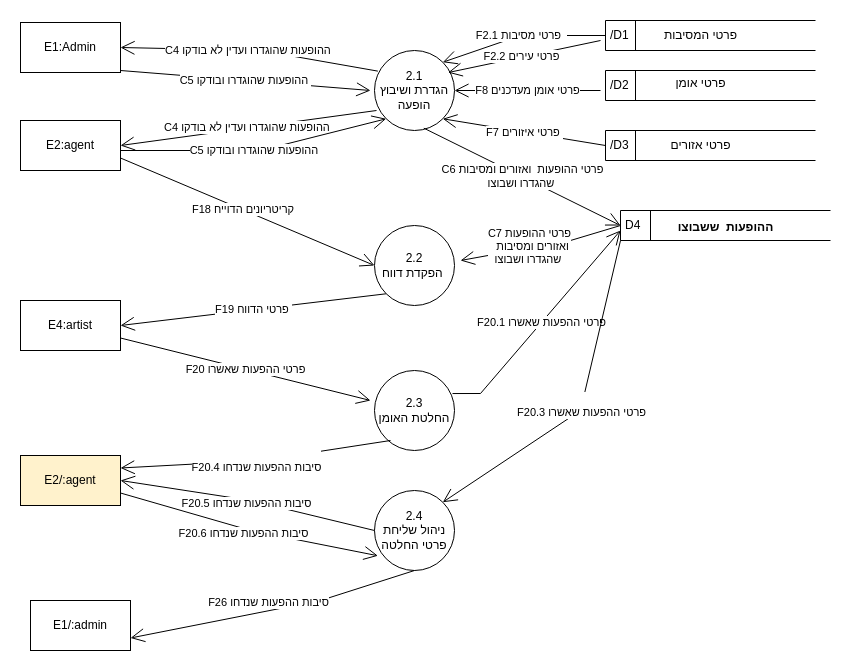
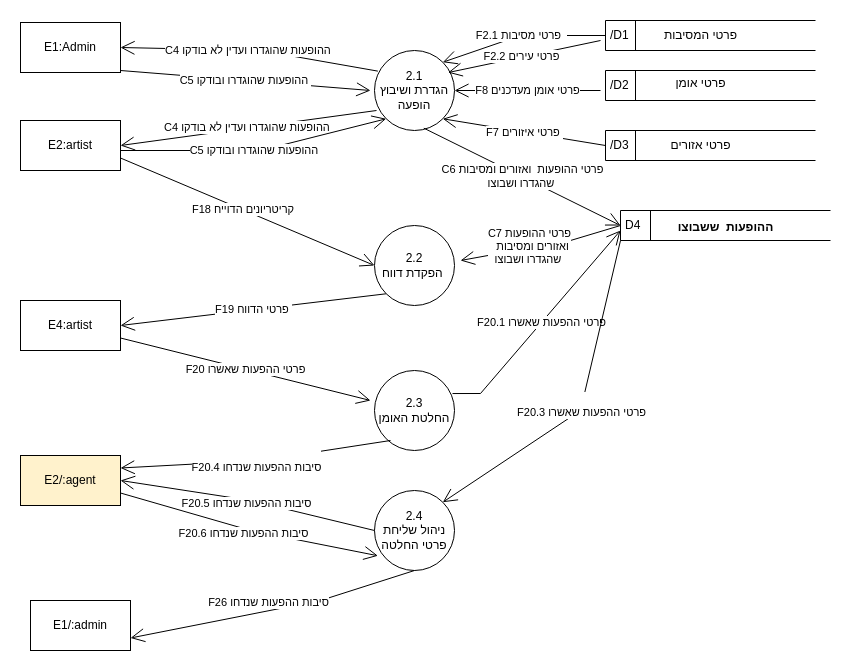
  <mxCell id="0" />
  <mxCell id="1" parent="0" />
  <mxCell id="2" value="F19 פרטי הדווח&amp;nbsp;" style="endArrow=open;endFill=1;endSize=12;html=1;rounded=0;entryX=1;entryY=0.5;entryDx=0;entryDy=0;exitX=0;exitY=1;exitDx=0;exitDy=0;" parent="1" source="6" target="5" edge="1"><mxGeometry x="0.0" width="160" relative="1" as="geometry"><mxPoint x="300" y="490" as="sourcePoint" /><mxPoint x="570" y="460" as="targetPoint" /><mxPoint as="offset" /></mxGeometry></mxCell>
  <mxCell id="3" value="" style="endArrow=open;endFill=1;endSize=12;html=1;rounded=0;entryX=0;entryY=0.5;entryDx=0;entryDy=0;exitX=1;exitY=0.75;exitDx=0;exitDy=0;" parent="1" source="9" target="6" edge="1"><mxGeometry width="160" relative="1" as="geometry"><mxPoint x="150" y="265" as="sourcePoint" /><mxPoint x="300" y="460" as="targetPoint" /><Array as="points" /></mxGeometry></mxCell>
  <mxCell id="4" value="F18 קריטריונים הדוייח&amp;nbsp;" style="edgeLabel;html=1;align=center;verticalAlign=middle;resizable=0;points=[];" parent="3" vertex="1" connectable="0"><mxGeometry x="-0.04" relative="1" as="geometry"><mxPoint x="2" as="offset" /></mxGeometry></mxCell>
  <mxCell id="5" value="E4:artist" style="html=1;dashed=0;whiteSpace=wrap;" parent="1" vertex="1"><mxGeometry x="20" y="300" width="100" height="50" as="geometry" /></mxCell>
  <mxCell id="6" value="2.2&lt;br&gt;הפקדת דווח&amp;nbsp;" style="shape=ellipse;html=1;dashed=0;whiteSpace=wrap;aspect=fixed;perimeter=ellipsePerimeter;" parent="1" vertex="1"><mxGeometry x="374" y="225" width="80" height="80" as="geometry" /></mxCell>
  <mxCell id="7" value="2.4&lt;br&gt;ניהול שליחת פרטי החלטה" style="shape=ellipse;html=1;dashed=0;whiteSpace=wrap;aspect=fixed;perimeter=ellipsePerimeter;" parent="1" vertex="1"><mxGeometry x="374" y="490" width="80" height="80" as="geometry" /></mxCell>
  <mxCell id="8" value="F20.5 סיבות ההפעות&amp;nbsp;שנדחו" style="endArrow=open;endFill=1;endSize=12;html=1;rounded=0;entryX=1;entryY=0.5;entryDx=0;entryDy=0;exitX=0;exitY=0.5;exitDx=0;exitDy=0;" parent="1" source="7" target="10" edge="1"><mxGeometry x="0.009" y="4" width="160" relative="1" as="geometry"><mxPoint x="330" y="643" as="sourcePoint" /><mxPoint x="410" y="655" as="targetPoint" /><Array as="points"><mxPoint x="250" y="500" /></Array><mxPoint as="offset" /></mxGeometry></mxCell>
- <mxCell id="9" value="E2:agent" style="html=1;dashed=0;whiteSpace=wrap;" parent="1" vertex="1"><mxGeometry x="20" y="120" width="100" height="50" as="geometry" /></mxCell>
+ <mxCell id="9" value="E2:artist" style="html=1;dashed=0;whiteSpace=wrap;" parent="1" vertex="1"><mxGeometry x="20" y="120" width="100" height="50" as="geometry" /></mxCell>
  <mxCell id="10" value="E2/:agent" style="html=1;dashed=0;whiteSpace=wrap;fillColor=#fff2cc;" parent="1" vertex="1"><mxGeometry x="20" y="455" width="100" height="50" as="geometry" /></mxCell>
  <mxCell id="11" value="E1/:admin" style="html=1;dashed=0;whiteSpace=wrap;" parent="1" vertex="1"><mxGeometry x="30" y="600" width="100" height="50" as="geometry" /></mxCell>
  <mxCell id="12" value="F20.6 סיבות ההפעות&amp;nbsp;שנדחו" style="endArrow=open;endFill=1;endSize=12;html=1;rounded=0;exitX=1;exitY=0.75;exitDx=0;exitDy=0;entryX=0.043;entryY=0.816;entryDx=0;entryDy=0;entryPerimeter=0;" parent="1" source="10" target="7" edge="1"><mxGeometry x="-0.021" y="-5" width="160" relative="1" as="geometry"><mxPoint x="550" y="690" as="sourcePoint" /><mxPoint x="360" y="520" as="targetPoint" /><Array as="points"><mxPoint x="250" y="530" /></Array><mxPoint x="-1" as="offset" /></mxGeometry></mxCell>
  <mxCell id="13" value="F26 סיבות ההפעות שנדחו" style="endArrow=open;endFill=1;endSize=12;html=1;rounded=0;exitX=0.5;exitY=1;exitDx=0;exitDy=0;entryX=1;entryY=0.75;entryDx=0;entryDy=0;" parent="1" source="7" target="11" edge="1"><mxGeometry x="0.026" y="-8" width="160" relative="1" as="geometry"><mxPoint x="430" y="660" as="sourcePoint" /><mxPoint x="160" y="690" as="targetPoint" /><Array as="points"><mxPoint x="320" y="600" /></Array><mxPoint as="offset" /></mxGeometry></mxCell>
  <mxCell id="14" value="F20 פרטי ההפעות שאשרו" style="endArrow=open;endFill=1;endSize=12;html=1;rounded=0;exitX=1;exitY=0.75;exitDx=0;exitDy=0;" parent="1" source="5" edge="1"><mxGeometry x="0.002" width="160" relative="1" as="geometry"><mxPoint x="160" y="400" as="sourcePoint" /><mxPoint x="370" y="400" as="targetPoint" /><Array as="points" /><mxPoint as="offset" /></mxGeometry></mxCell>
  <mxCell id="15" value="/D1" style="html=1;dashed=0;whiteSpace=wrap;shape=mxgraph.dfd.dataStoreID;align=left;spacingLeft=3;points=[[0,0],[0.5,0],[1,0],[0,0.5],[1,0.5],[0,1],[0.5,1],[1,1]];" parent="1" vertex="1"><mxGeometry x="605" y="20" width="210" height="30" as="geometry" /></mxCell>
  <mxCell id="16" value="&lt;span style=&quot;font-weight: normal;&quot;&gt;פרטי המסיבות&lt;/span&gt;" style="text;align=center;fontStyle=1;verticalAlign=middle;spacingLeft=3;spacingRight=3;strokeColor=none;rotatable=0;points=[[0,0.5],[1,0.5]];portConstraint=eastwest;html=1;" parent="1" vertex="1"><mxGeometry x="660" y="22" width="80" height="26" as="geometry" /></mxCell>
  <mxCell id="17" value="2.1&lt;br&gt;הגדרת ושיבוץ הופעה" style="shape=ellipse;html=1;dashed=0;whiteSpace=wrap;aspect=fixed;perimeter=ellipsePerimeter;" parent="1" vertex="1"><mxGeometry x="374" y="50" width="80" height="80" as="geometry" /></mxCell>
  <mxCell id="18" value="/D2" style="html=1;dashed=0;whiteSpace=wrap;shape=mxgraph.dfd.dataStoreID;align=left;spacingLeft=3;points=[[0,0],[0.5,0],[1,0],[0,0.5],[1,0.5],[0,1],[0.5,1],[1,1]];" parent="1" vertex="1"><mxGeometry x="605" y="70" width="210" height="30" as="geometry" /></mxCell>
  <mxCell id="19" value="/D3" style="html=1;dashed=0;whiteSpace=wrap;shape=mxgraph.dfd.dataStoreID;align=left;spacingLeft=3;points=[[0,0],[0.5,0],[1,0],[0,0.5],[1,0.5],[0,1],[0.5,1],[1,1]];" parent="1" vertex="1"><mxGeometry x="605" y="130" width="210" height="30" as="geometry" /></mxCell>
  <mxCell id="20" value="&lt;span style=&quot;font-weight: normal;&quot;&gt;פרטי אומן&lt;/span&gt;" style="text;align=center;fontStyle=1;verticalAlign=middle;spacingLeft=3;spacingRight=3;strokeColor=none;rotatable=0;points=[[0,0.5],[1,0.5]];portConstraint=eastwest;html=1;" parent="1" vertex="1"><mxGeometry x="660" y="70" width="80" height="26" as="geometry" /></mxCell>
  <mxCell id="21" value="&lt;span style=&quot;font-weight: normal;&quot;&gt;פרטי אזורים&lt;/span&gt;" style="text;align=center;fontStyle=1;verticalAlign=middle;spacingLeft=3;spacingRight=3;strokeColor=none;rotatable=0;points=[[0,0.5],[1,0.5]];portConstraint=eastwest;html=1;" parent="1" vertex="1"><mxGeometry x="660" y="132" width="80" height="26" as="geometry" /></mxCell>
  <mxCell id="22" value="F2.1 פרטי מסיבות&amp;nbsp;&amp;nbsp;" style="endArrow=open;endFill=1;endSize=12;html=1;rounded=0;exitX=0;exitY=0.5;exitDx=0;exitDy=0;entryX=1;entryY=0;entryDx=0;entryDy=0;" parent="1" source="15" target="17" edge="1"><mxGeometry x="0.005" width="160" relative="1" as="geometry"><mxPoint x="600" y="-100" as="sourcePoint" /><mxPoint x="450" y="-60" as="targetPoint" /><Array as="points"><mxPoint x="520" y="35" /></Array><mxPoint as="offset" /></mxGeometry></mxCell>
  <mxCell id="23" value="F8 פרטי אומן מעדכנים" style="endArrow=open;endFill=1;endSize=12;html=1;rounded=0;entryX=1;entryY=0.5;entryDx=0;entryDy=0;" parent="1" target="17" edge="1"><mxGeometry width="160" relative="1" as="geometry"><mxPoint x="600" y="90" as="sourcePoint" /><mxPoint x="760" y="-40" as="targetPoint" /></mxGeometry></mxCell>
  <mxCell id="24" value="F7 פרטי איזורים&amp;nbsp;" style="endArrow=open;endFill=1;endSize=12;html=1;rounded=0;entryX=1;entryY=1;entryDx=0;entryDy=0;exitX=0;exitY=0.5;exitDx=0;exitDy=0;" parent="1" source="19" target="17" edge="1"><mxGeometry width="160" relative="1" as="geometry"><mxPoint x="590" as="sourcePoint" y="10" /><mxPoint x="750" as="targetPoint" y="10" /></mxGeometry></mxCell>
  <mxCell id="25" value="E1:Admin" style="html=1;dashed=0;whiteSpace=wrap;" parent="1" vertex="1"><mxGeometry x="20" y="22" width="100" height="50" as="geometry" /></mxCell>
  <mxCell id="26" value="C4 ההופעות שהוגדרו ועדין לא בודקו&amp;nbsp;" style="endArrow=open;endFill=1;endSize=12;html=1;rounded=0;entryX=1;entryY=0.5;entryDx=0;entryDy=0;exitX=0.042;exitY=0.258;exitDx=0;exitDy=0;exitPerimeter=0;" parent="1" source="17" target="25" edge="1"><mxGeometry width="160" relative="1" as="geometry"><mxPoint x="370" y="-40" as="sourcePoint" /><mxPoint x="530" y="-40" as="targetPoint" /><Array as="points"><mxPoint x="260" y="50" /></Array></mxGeometry></mxCell>
  <mxCell id="27" value="C4 ההופעות שהוגדרו ועדין לא בודקו&amp;nbsp;" style="endArrow=open;endFill=1;endSize=12;html=1;rounded=0;exitX=0.025;exitY=0.75;exitDx=0;exitDy=0;exitPerimeter=0;entryX=1;entryY=0.5;entryDx=0;entryDy=0;" parent="1" source="17" target="9" edge="1"><mxGeometry width="160" relative="1" as="geometry"><mxPoint x="380" y="-30" as="sourcePoint" /><mxPoint x="130" y="58.953" as="targetPoint" /></mxGeometry></mxCell>
  <mxCell id="28" value="D4" style="html=1;dashed=0;whiteSpace=wrap;shape=mxgraph.dfd.dataStoreID;align=left;spacingLeft=3;points=[[0,0],[0.5,0],[1,0],[0,0.5],[1,0.5],[0,1],[0.5,1],[1,1]];" parent="1" vertex="1"><mxGeometry x="620" y="210" width="210" height="30" as="geometry" /></mxCell>
  <mxCell id="29" value="ההופעות&amp;nbsp; ששבוצו" style="text;align=center;fontStyle=1;verticalAlign=middle;spacingLeft=3;spacingRight=3;strokeColor=none;rotatable=0;points=[[0,0.5],[1,0.5]];portConstraint=eastwest;html=1;" parent="1" vertex="1"><mxGeometry x="685" y="214" width="80" height="26" as="geometry" /></mxCell>
  <mxCell id="30" value="C7 פרטי ההופעות&lt;br&gt;&amp;nbsp; ואזורים ומסיבות&lt;br style=&quot;border-color: var(--border-color);&quot;&gt;&amp;nbsp;שהגדרו ושבוצו&amp;nbsp;&amp;nbsp;" style="endArrow=open;endFill=1;endSize=12;html=1;rounded=0;exitX=0;exitY=0.5;exitDx=0;exitDy=0;" parent="1" source="28" edge="1"><mxGeometry x="0.147" y="-1" width="160" relative="1" as="geometry"><mxPoint x="590" y="230" as="sourcePoint" /><mxPoint x="460" y="260" as="targetPoint" /><Array as="points"><mxPoint x="570" y="240" /></Array><mxPoint as="offset" /></mxGeometry></mxCell>
  <mxCell id="31" value="C5 ההופעות שהוגדרו ובודקו&amp;nbsp;" style="endArrow=open;endFill=1;endSize=12;html=1;rounded=0;" parent="1" edge="1"><mxGeometry width="160" relative="1" as="geometry"><mxPoint x="120" y="70" as="sourcePoint" /><mxPoint x="370" y="90" as="targetPoint" /></mxGeometry></mxCell>
  <mxCell id="32" value="C5 ההופעות שהוגדרו ובודקו&amp;nbsp;" style="endArrow=open;endFill=1;endSize=12;html=1;rounded=0;entryX=0;entryY=1;entryDx=0;entryDy=0;" parent="1" target="17" edge="1"><mxGeometry width="160" relative="1" as="geometry"><mxPoint x="120" y="150" as="sourcePoint" /><mxPoint x="280" y="150" as="targetPoint" /><Array as="points"><mxPoint x="260" y="150" /></Array></mxGeometry></mxCell>
  <mxCell id="33" value="C6 פרטי ההופעות&amp;nbsp; ואזורים ומסיבות&lt;br style=&quot;border-color: var(--border-color);&quot;&gt;&amp;nbsp;שהגדרו ושבוצו&amp;nbsp;&amp;nbsp;" style="endArrow=open;endFill=1;endSize=12;html=1;rounded=0;entryX=0;entryY=0.5;entryDx=0;entryDy=0;exitX=0.617;exitY=0.971;exitDx=0;exitDy=0;exitPerimeter=0;" parent="1" source="17" target="28" edge="1"><mxGeometry width="160" relative="1" as="geometry"><mxPoint x="430" y="130" as="sourcePoint" /><mxPoint x="590" y="130" as="targetPoint" /></mxGeometry></mxCell>
  <mxCell id="34" value="F20.1 פרטי ההפעות&amp;nbsp;שאשרו" style="endArrow=open;endFill=1;endSize=12;html=1;rounded=0;exitX=0.975;exitY=0.288;exitDx=0;exitDy=0;exitPerimeter=0;" parent="1" source="37" edge="1"><mxGeometry width="160" relative="1" as="geometry"><mxPoint x="450" y="290" as="sourcePoint" /><mxPoint x="620" y="230" as="targetPoint" /><Array as="points"><mxPoint x="480" y="393" /></Array></mxGeometry></mxCell>
  <mxCell id="35" value="&lt;br&gt;&lt;span style=&quot;color: rgb(0, 0, 0); font-family: Helvetica; font-size: 11px; font-style: normal; font-variant-ligatures: normal; font-variant-caps: normal; font-weight: 400; letter-spacing: normal; orphans: 2; text-align: center; text-indent: 0px; text-transform: none; widows: 2; word-spacing: 0px; -webkit-text-stroke-width: 0px; background-color: rgb(255, 255, 255); text-decoration-thickness: initial; text-decoration-style: initial; text-decoration-color: initial; float: none; display: inline !important;&quot;&gt;F20.3 פרטי ההפעות&amp;nbsp;שאשרו&lt;/span&gt;&lt;br&gt;" style="endArrow=open;endFill=1;endSize=12;html=1;rounded=0;entryX=1;entryY=0;entryDx=0;entryDy=0;exitX=0;exitY=1;exitDx=0;exitDy=0;" parent="1" target="7" edge="1" source="28"><mxGeometry width="160" relative="1" as="geometry"><mxPoint x="620" y="380" as="sourcePoint" /><mxPoint x="760" y="380" as="targetPoint" /><Array as="points"><mxPoint x="580" y="410" /></Array></mxGeometry></mxCell>
  <mxCell id="36" value="F2.2 פרטי עירים&amp;nbsp;&amp;nbsp;" style="endArrow=open;endFill=1;endSize=12;html=1;rounded=0;entryX=0.919;entryY=0.276;entryDx=0;entryDy=0;entryPerimeter=0;" parent="1" target="17" edge="1"><mxGeometry width="160" relative="1" as="geometry"><mxPoint x="600" y="40" as="sourcePoint" /><mxPoint x="760" y="40" as="targetPoint" /></mxGeometry></mxCell>
  <mxCell id="37" value="2.3&lt;br&gt;החלטת האומן" style="shape=ellipse;html=1;dashed=0;whiteSpace=wrap;aspect=fixed;perimeter=ellipsePerimeter;" parent="1" vertex="1"><mxGeometry x="374" y="370" width="80" height="80" as="geometry" /></mxCell>
  <mxCell id="38" value="&lt;br&gt;&lt;span style=&quot;color: rgb(0, 0, 0); font-family: Helvetica; font-size: 11px; font-style: normal; font-variant-ligatures: normal; font-variant-caps: normal; font-weight: 400; letter-spacing: normal; orphans: 2; text-align: center; text-indent: 0px; text-transform: none; widows: 2; word-spacing: 0px; -webkit-text-stroke-width: 0px; background-color: rgb(255, 255, 255); text-decoration-thickness: initial; text-decoration-style: initial; text-decoration-color: initial; float: none; display: inline !important;&quot;&gt;F20.4 סיבות ההפעות&amp;nbsp;שנדחו&lt;/span&gt;&lt;br&gt;" style="endArrow=open;endFill=1;endSize=12;html=1;rounded=0;entryX=1;entryY=0.25;entryDx=0;entryDy=0;" parent="1" target="10" edge="1"><mxGeometry width="160" relative="1" as="geometry"><mxPoint x="390" y="440" as="sourcePoint" /><mxPoint x="130" y="460" as="targetPoint" /><Array as="points"><mxPoint x="260" y="460" /></Array></mxGeometry></mxCell>
